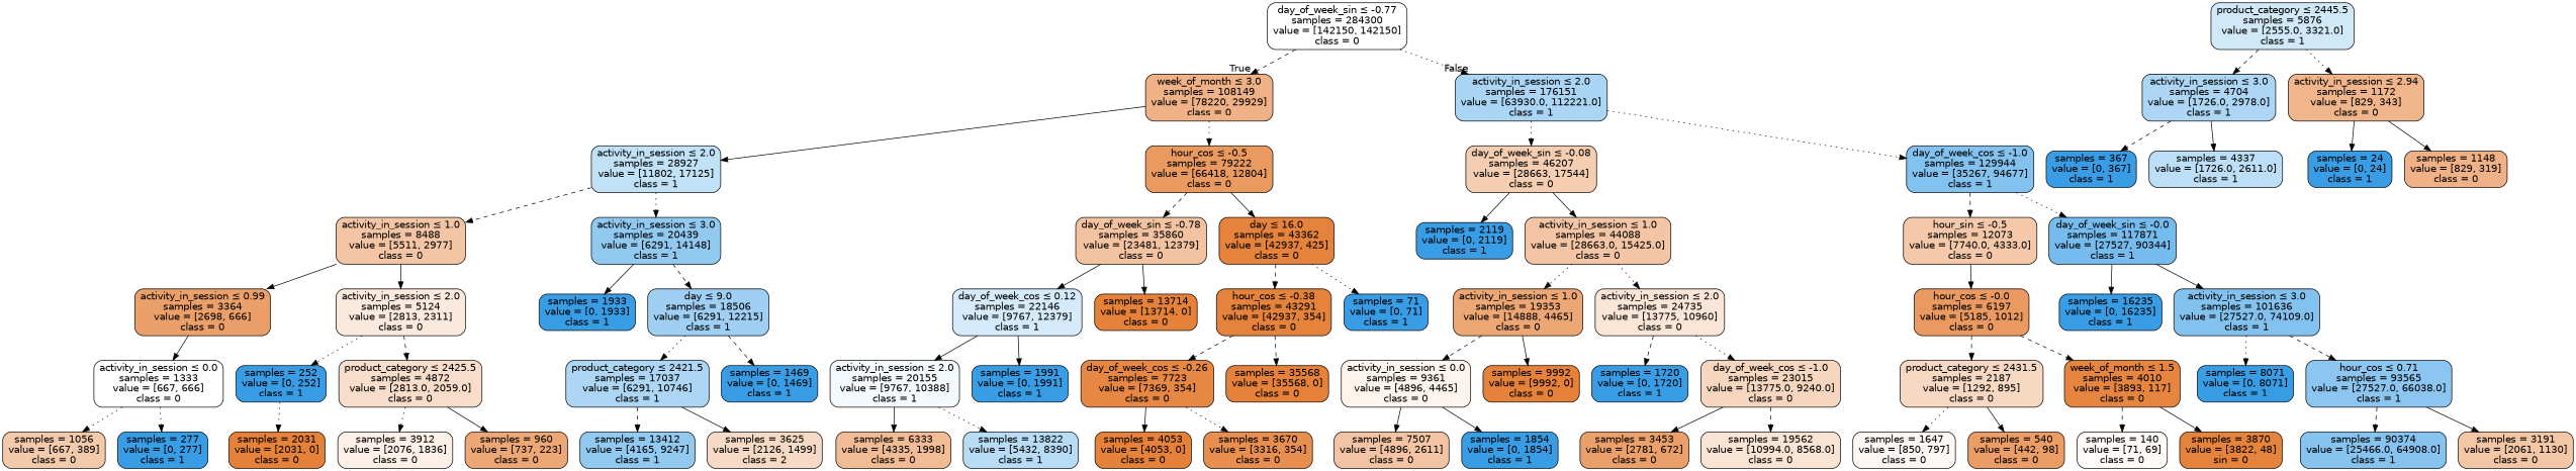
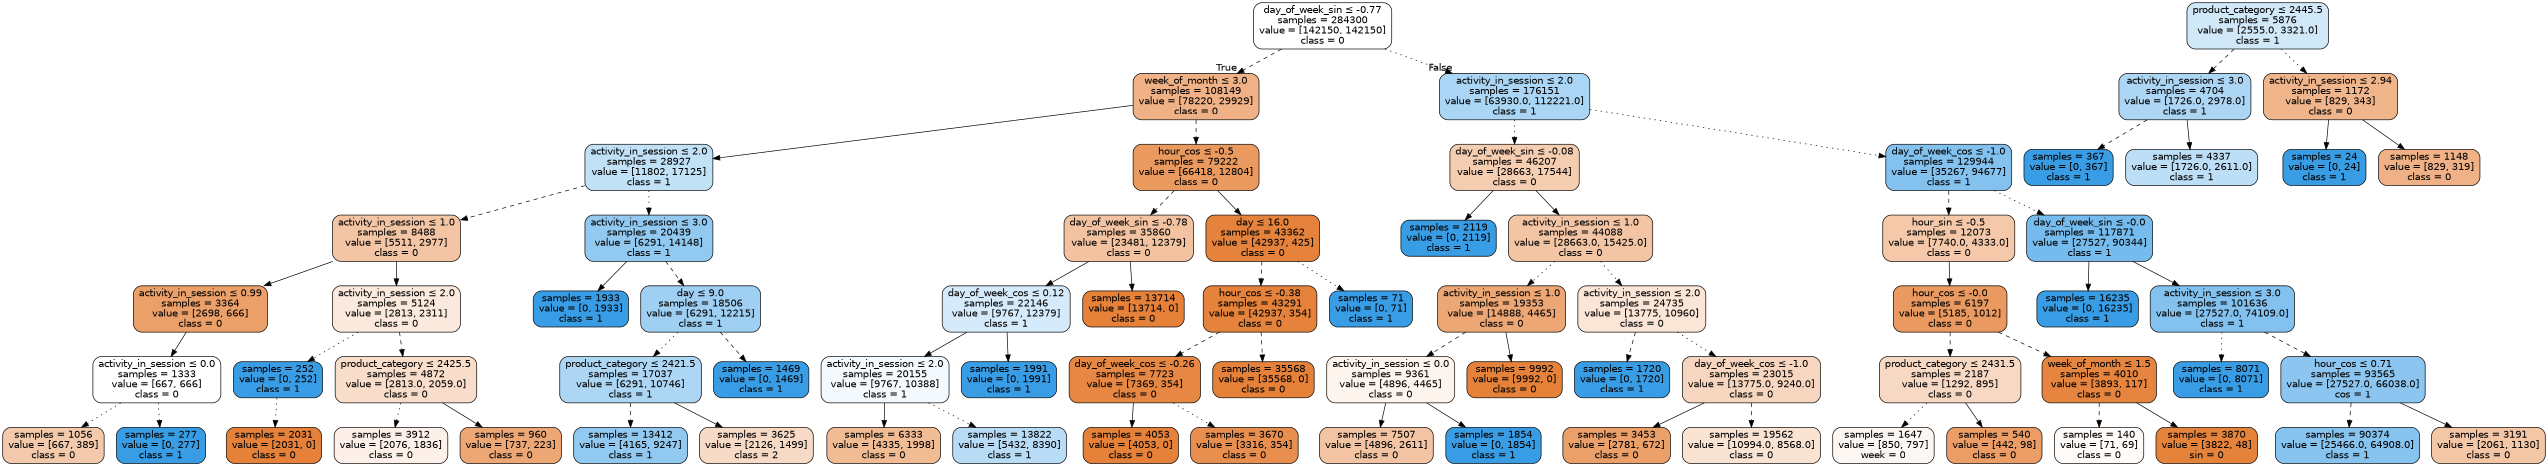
  digraph {
    node [color=black fillcolor="#399de5" fontname=helvetica shape=box style="filled, rounded"]
    edge [fontname=helvetica style=solid]
    n1 [fillcolor="#ffffff" label=<day_of_week_sin &le; -0.77<br/>samples = 284300<br/>value = [142150, 142150]<br/>class = 0>]
    n2 [fillcolor="#efb185" label=<week_of_month &le; 3.0<br/>samples = 108149<br/>value = [78220, 29929]<br/>class = 0>]
    n3 [fillcolor="#aad5f4" label=<activity_in_session &le; 2.0<br/>samples = 176151<br/>value = [63930.0, 112221.0]<br/>class = 1>]
    n4 [fillcolor="#c1e1f7" label=<activity_in_session &le; 2.0<br/>samples = 28927<br/>value = [11802, 17125]<br/>class = 1>]
    n5 [fillcolor="#ea995f" label=<hour_cos &le; -0.5<br/>samples = 79222<br/>value = [66418, 12804]<br/>class = 0>]
    n6 [fillcolor="#f5ceb2" label=<day_of_week_sin &le; -0.08<br/>samples = 46207<br/>value = [28663, 17544]<br/>class = 0>]
    n7 [fillcolor="#83c2ef" label=<day_of_week_cos &le; -1.0<br/>samples = 129944<br/>value = [35267, 94677]<br/>class = 1>]
    n8 [fillcolor="#f3c5a4" label=<activity_in_session &le; 1.0<br/>samples = 8488<br/>value = [5511, 2977]<br/>class = 0>]
    n9 [fillcolor="#91c9f1" label=<activity_in_session &le; 3.0<br/>samples = 20439<br/>value = [6291, 14148]<br/>class = 1>]
    n10 [fillcolor="#f3c3a1" label=<day_of_week_sin &le; -0.78<br/>samples = 35860<br/>value = [23481, 12379]<br/>class = 0>]
    n11 [fillcolor="#e5823b" label=<day &le; 16.0<br/>samples = 43362<br/>value = [42937, 425]<br/>class = 0>]
    n12 [fillcolor="#eba06a" label=<activity_in_session &le; 0.99<br/>samples = 3364<br/>value = [2698, 666]<br/>class = 0>]
    n13 [fillcolor="#fae9dc" label=<activity_in_session &le; 2.0<br/>samples = 5124<br/>value = [2813, 2311]<br/>class = 0>]
    n14 [label=<samples = 1933<br/>value = [0, 1933]<br/>class = 1>]
    n15 [fillcolor="#9fcff2" label=<day &le; 9.0<br/>samples = 18506<br/>value = [6291, 12215]<br/>class = 1>]
    n16 [fillcolor="#ffffff" label=<activity_in_session &le; 0.0<br/>samples = 1333<br/>value = [667, 666]<br/>class = 0>]
    n17 [label=<samples = 252<br/>value = [0, 252]<br/>class = 1>]
    n18 [fillcolor="#f8ddca" label=<product_category &le; 2425.5<br/>samples = 4872<br/>value = [2813.0, 2059.0]<br/>class = 0>]
    n19 [fillcolor="#f4caac" label=<samples = 1056<br/>value = [667, 389]<br/>class = 0>]
    n20 [label=<samples = 277<br/>value = [0, 277]<br/>class = 1>]
    n21 [fillcolor="#e58139" label=<samples = 2031<br/>value = [2031, 0]<br/>class = 0>]
    n22 [fillcolor="#fcf0e8" label=<samples = 3912<br/>value = [2076, 1836]<br/>class = 0>]
    n23 [fillcolor="#eda775" label=<samples = 960<br/>value = [737, 223]<br/>class = 0>]
    n24 [fillcolor="#add6f4" label=<product_category &le; 2421.5<br/>samples = 17037<br/>value = [6291, 10746]<br/>class = 1>]
    n25 [label=<samples = 1469<br/>value = [0, 1469]<br/>class = 1>]
    n26 [fillcolor="#92c9f1" label=<samples = 13412<br/>value = [4165, 9247]<br/>class = 1>]
    n27 [fillcolor="#f7dac5" label=<samples = 3625<br/>value = [2126, 1499]<br/>class = 2>]
    n28 [fillcolor="#d5eafa" label=<day_of_week_cos &le; 0.12<br/>samples = 22146<br/>value = [9767, 12379]<br/>class = 1>]
    n29 [fillcolor="#e58139" label=<samples = 13714<br/>value = [13714, 0]<br/>class = 0>]
    n30 [fillcolor="#e5823b" label=<hour_cos &le; -0.38<br/>samples = 43291<br/>value = [42937, 354]<br/>class = 0>]
    n31 [label=<samples = 71<br/>value = [0, 71]<br/>class = 1>]
    n32 [fillcolor="#f3f9fd" label=<activity_in_session &le; 2.0<br/>samples = 20155<br/>value = [9767, 10388]<br/>class = 1>]
    n33 [label=<samples = 1991<br/>value = [0, 1991]<br/>class = 1>]
    n34 [fillcolor="#f1bb94" label=<samples = 6333<br/>value = [4335, 1998]<br/>class = 0>]
    n35 [fillcolor="#b9dcf6" label=<samples = 13822<br/>value = [5432, 8390]<br/>class = 1>]
    n36 [fillcolor="#e68743" label=<day_of_week_cos &le; -0.26<br/>samples = 7723<br/>value = [7369, 354]<br/>class = 0>]
    n37 [fillcolor="#e58139" label=<samples = 35568<br/>value = [35568, 0]<br/>class = 0>]
    n38 [fillcolor="#e58139" label=<samples = 4053<br/>value = [4053, 0]<br/>class = 0>]
    n39 [fillcolor="#e88e4e" label=<samples = 3670<br/>value = [3316, 354]<br/>class = 0>]
    n40 [label=<samples = 2119<br/>value = [0, 2119]<br/>class = 1>]
    n41 [fillcolor="#f3c5a4" label=<activity_in_session &le; 1.0<br/>samples = 44088<br/>value = [28663.0, 15425.0]<br/>class = 0>]
    n42 [fillcolor="#f4c8a8" label=<hour_sin &le; -0.5<br/>samples = 12073<br/>value = [7740.0, 4333.0]<br/>class = 0>]
    n43 [fillcolor="#75bbed" label=<day_of_week_sin &le; -0.0<br/>samples = 117871<br/>value = [27527, 90344]<br/>class = 1>]
    n44 [fillcolor="#eda774" label=<activity_in_session &le; 1.0<br/>samples = 19353<br/>value = [14888, 4465]<br/>class = 0>]
    n45 [fillcolor="#fae5d7" label=<activity_in_session &le; 2.0<br/>samples = 24735<br/>value = [13775, 10960]<br/>class = 0>]
    n46 [fillcolor="#fdf4ee" label=<activity_in_session &le; 0.0<br/>samples = 9361<br/>value = [4896, 4465]<br/>class = 0>]
    n47 [fillcolor="#e58139" label=<samples = 9992<br/>value = [9992, 0]<br/>class = 0>]
    n48 [label=<samples = 1720<br/>value = [0, 1720]<br/>class = 1>]
    n49 [fillcolor="#f6d6be" label=<day_of_week_cos &le; -1.0<br/>samples = 23015<br/>value = [13775.0, 9240.0]<br/>class = 0>]
    n50 [fillcolor="#f3c4a3" label=<samples = 7507<br/>value = [4896, 2611]<br/>class = 0>]
    n51 [label=<samples = 1854<br/>value = [0, 1854]<br/>class = 1>]
    n52 [fillcolor="#eb9f69" label=<samples = 3453<br/>value = [2781, 672]<br/>class = 0>]
    n53 [fillcolor="#f9e3d3" label=<samples = 19562<br/>value = [10994.0, 8568.0]<br/>class = 0>]
    n54 [fillcolor="#ea9a60" label=<hour_cos &le; -0.0<br/>samples = 6197<br/>value = [5185, 1012]<br/>class = 0>]
    n55 [label=<samples = 16235<br/>value = [0, 16235]<br/>class = 1>]
    n56 [fillcolor="#83c1ef" label=<activity_in_session &le; 3.0<br/>samples = 101636<br/>value = [27527.0, 74109.0]<br/>class = 1>]
    n57 [fillcolor="#f7d8c2" label=<product_category &le; 2431.5<br/>samples = 2187<br/>value = [1292, 895]<br/>class = 0>]
    n58 [fillcolor="#e6853f" label=<week_of_month &le; 1.5<br/>samples = 4010<br/>value = [3893, 117]<br/>class = 0>]
    n59 [fillcolor="#d1e8f9" label=<product_category &le; 2445.5<br/>samples = 5876<br/>value = [2555.0, 3321.0]<br/>class = 1>]
    n60 [fillcolor="#acd6f4" label=<activity_in_session &le; 3.0<br/>samples = 4704<br/>value = [1726.0, 2978.0]<br/>class = 1>]
    n61 [fillcolor="#f0b58b" label=<activity_in_session &le; 2.94<br/>samples = 1172<br/>value = [829, 343]<br/>class = 0>]
-   n62 [fillcolor="#fdf7f3" label=<samples = 1647<br/>value = [850, 797]<br/>class = 0>]
+   n62 [fillcolor="#fdf7f3" label=<samples = 1647<br/>value = [850, 797]<br/>week = 0>]
    n63 [fillcolor="#eb9d65" label=<samples = 540<br/>value = [442, 98]<br/>class = 0>]
    n64 [fillcolor="#fefbf9" label=<samples = 140<br/>value = [71, 69]<br/>class = 0>]
    n65 [fillcolor="#e5833b" label=<samples = 3870<br/>value = [3822, 48]<br/>sin = 0>]
    n66 [label=<samples = 367<br/>value = [0, 367]<br/>class = 1>]
    n67 [fillcolor="#bcdef6" label=<samples = 4337<br/>value = [1726.0, 2611.0]<br/>class = 1>]
    n68 [label=<samples = 24<br/>value = [0, 24]<br/>class = 1>]
    n69 [fillcolor="#efb185" label=<samples = 1148<br/>value = [829, 319]<br/>class = 0>]
    n70 [label=<samples = 8071<br/>value = [0, 8071]<br/>class = 1>]
-   n71 [fillcolor="#8cc6f0" label=<hour_cos &le; 0.71<br/>samples = 93565<br/>value = [27527.0, 66038.0]<br/>class = 1>]
+   n71 [fillcolor="#8cc6f0" label=<hour_cos &le; 0.71<br/>samples = 93565<br/>value = [27527.0, 66038.0]<br/>cos = 1>]
    n72 [fillcolor="#87c3ef" label=<samples = 90374<br/>value = [25466.0, 64908.0]<br/>class = 1>]
    n73 [fillcolor="#f3c6a6" label=<samples = 3191<br/>value = [2061, 1130]<br/>class = 0>]
    n1 -> n2 [headlabel=True labelangle=45 labeldistance=2.5 style=dashed]
    n1 -> n3 [headlabel=False labelangle=-45 labeldistance=2.5 style=dotted]
    n2 -> n4
-   n2 -> n5 [style=dotted]
+   n2 -> n5 [style=dashed]
    n3 -> n6 [style=dotted]
    n3 -> n7 [style=dotted]
    n4 -> n8 [style=dashed]
    n4 -> n9 [style=dotted]
    n5 -> n10 [style=dashed]
    n5 -> n11
    n6 -> n40
    n6 -> n41
    n7 -> n42 [style=dashed]
    n7 -> n43 [style=dotted]
    n8 -> n12
    n8 -> n13
    n9 -> n14
    n9 -> n15 [style=dashed]
    n10 -> n28
    n10 -> n29
    n11 -> n30 [style=dashed]
    n11 -> n31 [style=dotted]
    n12 -> n16
    n13 -> n17 [style=dotted]
    n13 -> n18 [style=dashed]
    n15 -> n24 [style=dotted]
    n15 -> n25 [style=dashed]
    n16 -> n19 [style=dotted]
    n16 -> n20 [style=dotted]
    n17 -> n21 [style=dotted]
    n18 -> n22 [style=dotted]
    n18 -> n23
    n24 -> n26 [style=dashed]
    n24 -> n27
    n28 -> n32
    n28 -> n33
    n30 -> n36 [style=dashed]
    n30 -> n37 [style=dashed]
    n32 -> n34
    n32 -> n35 [style=dotted]
    n36 -> n38
    n36 -> n39 [style=dotted]
    n41 -> n44 [style=dotted]
    n41 -> n45 [style=dotted]
    n42 -> n54
    n43 -> n55
    n43 -> n56
    n44 -> n46 [style=dashed]
    n44 -> n47
    n45 -> n48 [style=dashed]
    n45 -> n49 [style=dotted]
    n46 -> n50
    n46 -> n51
    n49 -> n52
    n49 -> n53 [style=dashed]
    n54 -> n57 [style=dashed]
    n54 -> n58 [style=dashed]
    n56 -> n70 [style=dotted]
    n56 -> n71 [style=dashed]
    n57 -> n62 [style=dotted]
    n57 -> n63
    n58 -> n64 [style=dashed]
    n58 -> n65
    n59 -> n60 [style=dashed]
    n59 -> n61 [style=dotted]
    n60 -> n66 [style=dashed]
    n60 -> n67
    n61 -> n68
    n61 -> n69
    n71 -> n72 [style=dashed]
    n71 -> n73
  }
